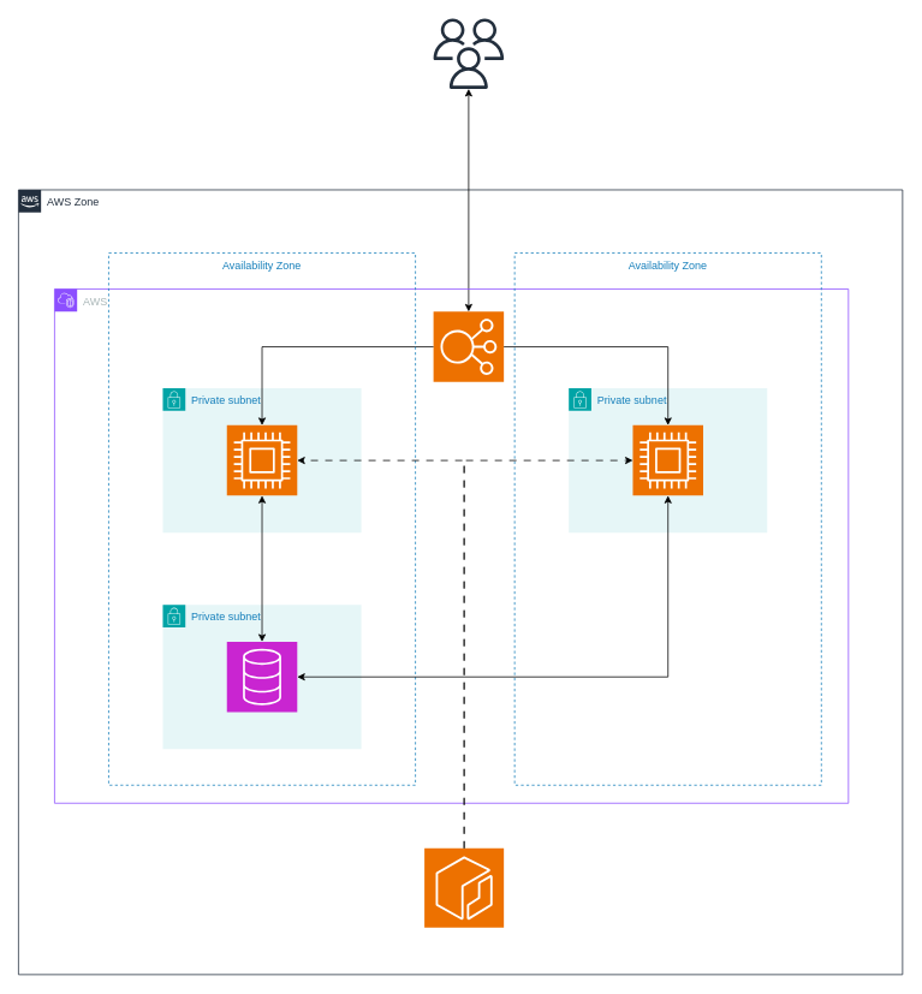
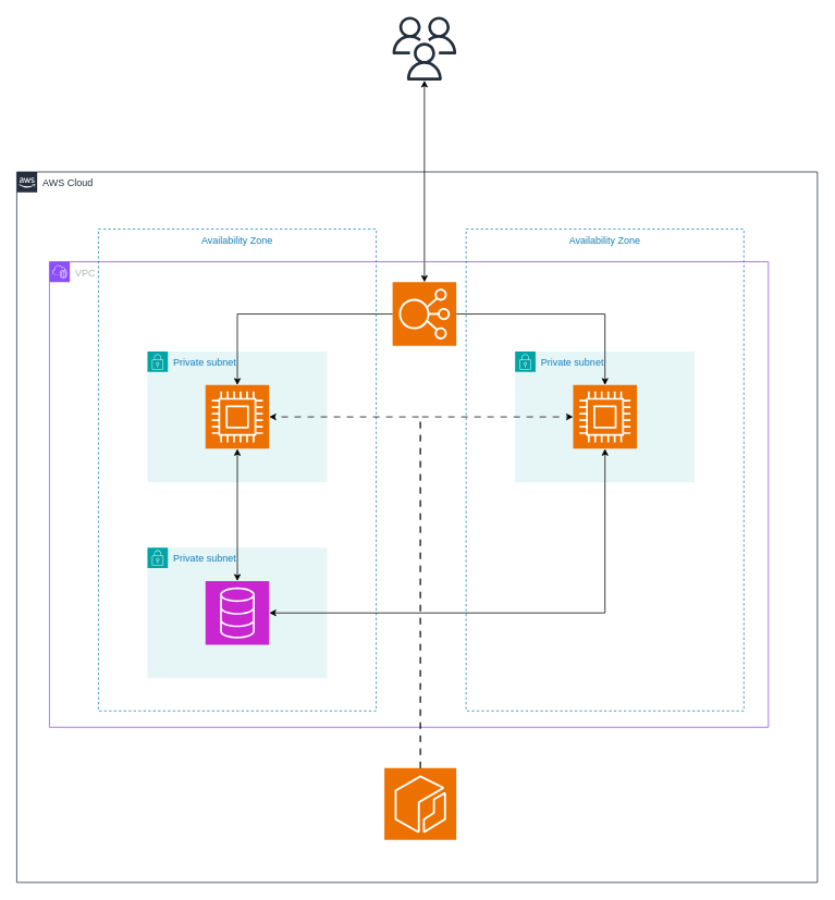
  <mxCell id="0" />
  <mxCell id="1" parent="0" />
- <mxCell id="2" value="AWS Zone" style="points=[[0,0],[0.25,0],[0.5,0],[0.75,0],[1,0],[1,0.25],[1,0.5],[1,0.75],[1,1],[0.75,1],[0.5,1],[0.25,1],[0,1],[0,0.75],[0,0.5],[0,0.25]];outlineConnect=0;gradientColor=none;html=1;whiteSpace=wrap;fontSize=12;fontStyle=0;container=0;pointerEvents=0;collapsible=0;recursiveResize=0;shape=mxgraph.aws4.group;grIcon=mxgraph.aws4.group_aws_cloud_alt;strokeColor=#232F3E;fillColor=none;verticalAlign=top;align=left;spacingLeft=30;fontColor=#232F3E;dashed=0;" parent="1" vertex="1"><mxGeometry x="20" y="210" width="980" height="870" as="geometry" /></mxCell>
+ <mxCell id="2" value="AWS Cloud" style="points=[[0,0],[0.25,0],[0.5,0],[0.75,0],[1,0],[1,0.25],[1,0.5],[1,0.75],[1,1],[0.75,1],[0.5,1],[0.25,1],[0,1],[0,0.75],[0,0.5],[0,0.25]];outlineConnect=0;gradientColor=none;html=1;whiteSpace=wrap;fontSize=12;fontStyle=0;container=0;pointerEvents=0;collapsible=0;recursiveResize=0;shape=mxgraph.aws4.group;grIcon=mxgraph.aws4.group_aws_cloud_alt;strokeColor=#232F3E;fillColor=none;verticalAlign=top;align=left;spacingLeft=30;fontColor=#232F3E;dashed=0;" parent="1" vertex="1"><mxGeometry x="20" y="210" width="980" height="870" as="geometry" /></mxCell>
  <mxCell id="3" style="edgeStyle=orthogonalEdgeStyle;rounded=0;orthogonalLoop=1;jettySize=auto;html=1;startArrow=classic;startFill=1;" parent="1" source="4" target="8" edge="1"><mxGeometry relative="1" as="geometry" /></mxCell>
  <mxCell id="4" value="" style="sketch=0;outlineConnect=0;fontColor=#232F3E;gradientColor=none;fillColor=#232F3D;strokeColor=none;dashed=0;verticalLabelPosition=bottom;verticalAlign=top;align=center;html=1;fontSize=12;fontStyle=0;aspect=fixed;pointerEvents=1;shape=mxgraph.aws4.users;" parent="1" vertex="1"><mxGeometry x="480" y="20" width="78" height="78" as="geometry" /></mxCell>
- <mxCell id="5" value="AWS" style="points=[[0,0],[0.25,0],[0.5,0],[0.75,0],[1,0],[1,0.25],[1,0.5],[1,0.75],[1,1],[0.75,1],[0.5,1],[0.25,1],[0,1],[0,0.75],[0,0.5],[0,0.25]];outlineConnect=0;gradientColor=none;html=1;whiteSpace=wrap;fontSize=12;fontStyle=0;container=1;pointerEvents=0;collapsible=0;recursiveResize=0;shape=mxgraph.aws4.group;grIcon=mxgraph.aws4.group_vpc2;strokeColor=#8C4FFF;fillColor=none;verticalAlign=top;align=left;spacingLeft=30;fontColor=#AAB7B8;dashed=0;" parent="1" vertex="1"><mxGeometry x="60" y="320" width="880" height="570" as="geometry" /></mxCell>
+ <mxCell id="5" value="VPC" style="points=[[0,0],[0.25,0],[0.5,0],[0.75,0],[1,0],[1,0.25],[1,0.5],[1,0.75],[1,1],[0.75,1],[0.5,1],[0.25,1],[0,1],[0,0.75],[0,0.5],[0,0.25]];outlineConnect=0;gradientColor=none;html=1;whiteSpace=wrap;fontSize=12;fontStyle=0;container=1;pointerEvents=0;collapsible=0;recursiveResize=0;shape=mxgraph.aws4.group;grIcon=mxgraph.aws4.group_vpc2;strokeColor=#8C4FFF;fillColor=none;verticalAlign=top;align=left;spacingLeft=30;fontColor=#AAB7B8;dashed=0;" parent="1" vertex="1"><mxGeometry x="60" y="320" width="880" height="570" as="geometry" /></mxCell>
  <mxCell id="6" value="Private subnet" style="points=[[0,0],[0.25,0],[0.5,0],[0.75,0],[1,0],[1,0.25],[1,0.5],[1,0.75],[1,1],[0.75,1],[0.5,1],[0.25,1],[0,1],[0,0.75],[0,0.5],[0,0.25]];outlineConnect=0;gradientColor=none;html=1;whiteSpace=wrap;fontSize=12;fontStyle=0;container=1;pointerEvents=0;collapsible=0;recursiveResize=0;shape=mxgraph.aws4.group;grIcon=mxgraph.aws4.group_security_group;grStroke=0;strokeColor=#00A4A6;fillColor=#E6F6F7;verticalAlign=top;align=left;spacingLeft=30;fontColor=#147EBA;dashed=0;" parent="5" vertex="1"><mxGeometry x="120" y="350" width="220" height="160" as="geometry" /></mxCell>
  <mxCell id="7" value="" style="sketch=0;points=[[0,0,0],[0.25,0,0],[0.5,0,0],[0.75,0,0],[1,0,0],[0,1,0],[0.25,1,0],[0.5,1,0],[0.75,1,0],[1,1,0],[0,0.25,0],[0,0.5,0],[0,0.75,0],[1,0.25,0],[1,0.5,0],[1,0.75,0]];outlineConnect=0;fontColor=#232F3E;fillColor=#C925D1;strokeColor=#ffffff;dashed=0;verticalLabelPosition=bottom;verticalAlign=top;align=center;html=1;fontSize=12;fontStyle=0;aspect=fixed;shape=mxgraph.aws4.resourceIcon;resIcon=mxgraph.aws4.database;" parent="6" vertex="1"><mxGeometry x="71" y="41" width="78" height="78" as="geometry" /></mxCell>
  <mxCell id="8" value="" style="sketch=0;points=[[0,0,0],[0.25,0,0],[0.5,0,0],[0.75,0,0],[1,0,0],[0,1,0],[0.25,1,0],[0.5,1,0],[0.75,1,0],[1,1,0],[0,0.25,0],[0,0.5,0],[0,0.75,0],[1,0.25,0],[1,0.5,0],[1,0.75,0]];outlineConnect=0;fontColor=#232F3E;fillColor=#ED7100;strokeColor=#ffffff;dashed=0;verticalLabelPosition=bottom;verticalAlign=top;align=center;html=1;fontSize=12;fontStyle=0;aspect=fixed;shape=mxgraph.aws4.resourceIcon;resIcon=mxgraph.aws4.elastic_load_balancing;" parent="5" vertex="1"><mxGeometry x="420" y="25" width="78" height="78" as="geometry" /></mxCell>
  <mxCell id="9" value="Private subnet" style="points=[[0,0],[0.25,0],[0.5,0],[0.75,0],[1,0],[1,0.25],[1,0.5],[1,0.75],[1,1],[0.75,1],[0.5,1],[0.25,1],[0,1],[0,0.75],[0,0.5],[0,0.25]];outlineConnect=0;gradientColor=none;html=1;whiteSpace=wrap;fontSize=12;fontStyle=0;container=1;pointerEvents=0;collapsible=0;recursiveResize=0;shape=mxgraph.aws4.group;grIcon=mxgraph.aws4.group_security_group;grStroke=0;strokeColor=#00A4A6;fillColor=#E6F6F7;verticalAlign=top;align=left;spacingLeft=30;fontColor=#147EBA;dashed=0;" parent="5" vertex="1"><mxGeometry x="120" y="110" width="220" height="160" as="geometry" /></mxCell>
  <mxCell id="10" value="" style="sketch=0;points=[[0,0,0],[0.25,0,0],[0.5,0,0],[0.75,0,0],[1,0,0],[0,1,0],[0.25,1,0],[0.5,1,0],[0.75,1,0],[1,1,0],[0,0.25,0],[0,0.5,0],[0,0.75,0],[1,0.25,0],[1,0.5,0],[1,0.75,0]];outlineConnect=0;fontColor=#232F3E;fillColor=#ED7100;strokeColor=#ffffff;dashed=0;verticalLabelPosition=bottom;verticalAlign=top;align=center;html=1;fontSize=12;fontStyle=0;aspect=fixed;shape=mxgraph.aws4.resourceIcon;resIcon=mxgraph.aws4.compute;" parent="9" vertex="1"><mxGeometry x="71" y="41" width="78" height="78" as="geometry" /></mxCell>
  <mxCell id="11" style="edgeStyle=orthogonalEdgeStyle;rounded=0;orthogonalLoop=1;jettySize=auto;html=1;entryX=0.5;entryY=0;entryDx=0;entryDy=0;entryPerimeter=0;" parent="5" source="8" target="10" edge="1"><mxGeometry relative="1" as="geometry" /></mxCell>
  <mxCell id="12" style="edgeStyle=orthogonalEdgeStyle;rounded=0;orthogonalLoop=1;jettySize=auto;html=1;entryX=0.5;entryY=0;entryDx=0;entryDy=0;entryPerimeter=0;endArrow=classic;endFill=1;startArrow=classic;startFill=1;" parent="5" source="10" target="7" edge="1"><mxGeometry relative="1" as="geometry" /></mxCell>
  <mxCell id="13" value="Availability Zone" style="fillColor=none;strokeColor=#147EBA;dashed=1;verticalAlign=top;fontStyle=0;fontColor=#147EBA;whiteSpace=wrap;html=1;" parent="1" vertex="1"><mxGeometry x="570" y="280" width="340" height="590" as="geometry" /></mxCell>
  <mxCell id="14" value="Private subnet" style="points=[[0,0],[0.25,0],[0.5,0],[0.75,0],[1,0],[1,0.25],[1,0.5],[1,0.75],[1,1],[0.75,1],[0.5,1],[0.25,1],[0,1],[0,0.75],[0,0.5],[0,0.25]];outlineConnect=0;gradientColor=none;html=1;whiteSpace=wrap;fontSize=12;fontStyle=0;container=1;pointerEvents=0;collapsible=0;recursiveResize=0;shape=mxgraph.aws4.group;grIcon=mxgraph.aws4.group_security_group;grStroke=0;strokeColor=#00A4A6;fillColor=#E6F6F7;verticalAlign=top;align=left;spacingLeft=30;fontColor=#147EBA;dashed=0;" parent="1" vertex="1"><mxGeometry x="630" y="430" width="220" height="160" as="geometry" /></mxCell>
  <mxCell id="15" value="" style="sketch=0;points=[[0,0,0],[0.25,0,0],[0.5,0,0],[0.75,0,0],[1,0,0],[0,1,0],[0.25,1,0],[0.5,1,0],[0.75,1,0],[1,1,0],[0,0.25,0],[0,0.5,0],[0,0.75,0],[1,0.25,0],[1,0.5,0],[1,0.75,0]];outlineConnect=0;fontColor=#232F3E;fillColor=#ED7100;strokeColor=#ffffff;dashed=0;verticalLabelPosition=bottom;verticalAlign=top;align=center;html=1;fontSize=12;fontStyle=0;aspect=fixed;shape=mxgraph.aws4.resourceIcon;resIcon=mxgraph.aws4.compute;" parent="14" vertex="1"><mxGeometry x="71" y="41" width="78" height="78" as="geometry" /></mxCell>
  <mxCell id="16" value="Availability Zone" style="fillColor=none;strokeColor=#147EBA;dashed=1;verticalAlign=top;fontStyle=0;fontColor=#147EBA;whiteSpace=wrap;html=1;" parent="1" vertex="1"><mxGeometry x="120" y="280" width="340" height="590" as="geometry" /></mxCell>
  <mxCell id="17" style="edgeStyle=orthogonalEdgeStyle;rounded=0;orthogonalLoop=1;jettySize=auto;html=1;entryX=1;entryY=0.5;entryDx=0;entryDy=0;entryPerimeter=0;exitX=0.5;exitY=1;exitDx=0;exitDy=0;exitPerimeter=0;startArrow=classic;startFill=1;" parent="1" source="15" target="7" edge="1"><mxGeometry relative="1" as="geometry" /></mxCell>
  <mxCell id="18" value="" style="sketch=0;points=[[0,0,0],[0.25,0,0],[0.5,0,0],[0.75,0,0],[1,0,0],[0,1,0],[0.25,1,0],[0.5,1,0],[0.75,1,0],[1,1,0],[0,0.25,0],[0,0.5,0],[0,0.75,0],[1,0.25,0],[1,0.5,0],[1,0.75,0]];outlineConnect=0;fontColor=#232F3E;fillColor=#ED7100;strokeColor=#ffffff;dashed=0;verticalLabelPosition=bottom;verticalAlign=top;align=center;html=1;fontSize=12;fontStyle=0;aspect=fixed;shape=mxgraph.aws4.resourceIcon;resIcon=mxgraph.aws4.ecr;" parent="1" vertex="1"><mxGeometry x="470" y="940" width="88" height="88" as="geometry" /></mxCell>
  <mxCell id="19" style="edgeStyle=orthogonalEdgeStyle;rounded=0;orthogonalLoop=1;jettySize=auto;html=1;entryX=0;entryY=0.5;entryDx=0;entryDy=0;entryPerimeter=0;exitX=0.5;exitY=0;exitDx=0;exitDy=0;exitPerimeter=0;dashed=1;dashPattern=8 8;" parent="1" source="18" target="15" edge="1"><mxGeometry relative="1" as="geometry" /></mxCell>
  <mxCell id="20" style="edgeStyle=orthogonalEdgeStyle;rounded=0;orthogonalLoop=1;jettySize=auto;html=1;entryX=1;entryY=0.5;entryDx=0;entryDy=0;entryPerimeter=0;exitX=0.5;exitY=0;exitDx=0;exitDy=0;exitPerimeter=0;dashed=1;dashPattern=8 8;" parent="1" source="18" target="10" edge="1"><mxGeometry relative="1" as="geometry" /></mxCell>
  <mxCell id="21" style="edgeStyle=orthogonalEdgeStyle;rounded=0;orthogonalLoop=1;jettySize=auto;html=1;entryX=0.5;entryY=0;entryDx=0;entryDy=0;entryPerimeter=0;" parent="1" source="8" target="15" edge="1"><mxGeometry relative="1" as="geometry" /></mxCell>
